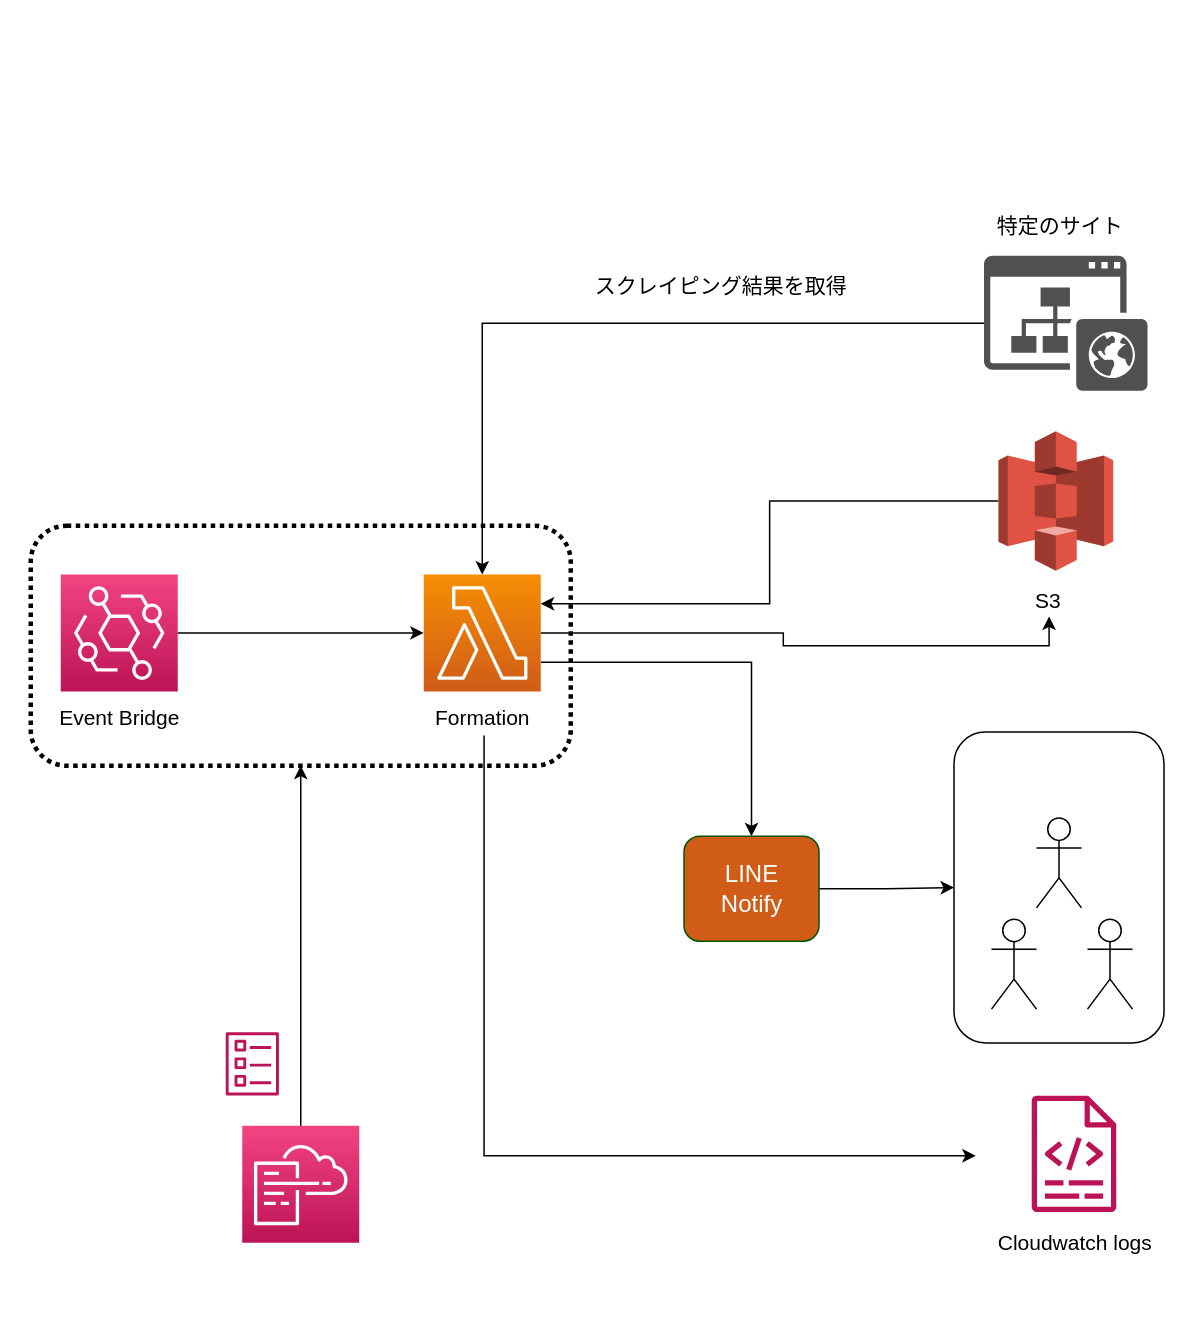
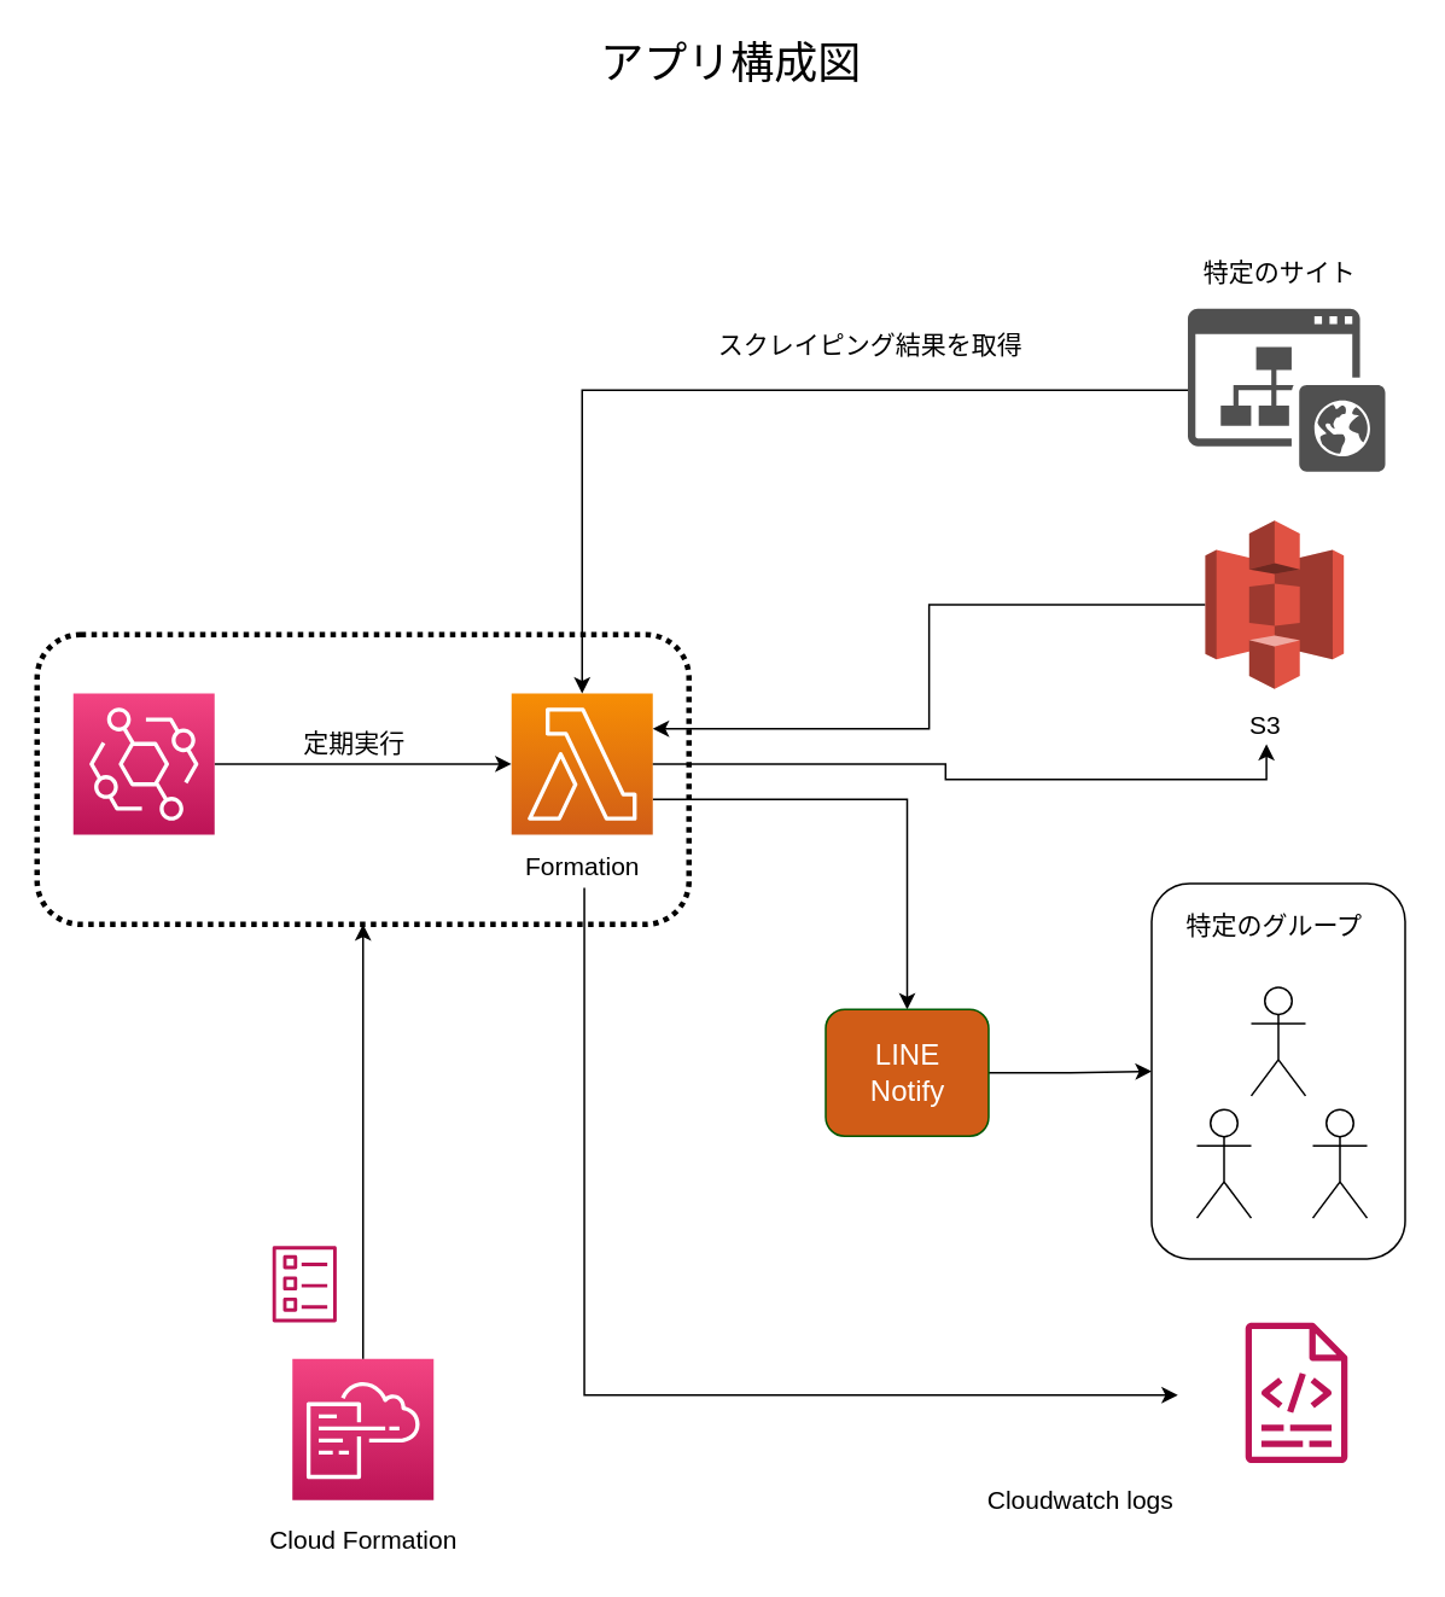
  <mxCell id="0" />
  <mxCell id="1" parent="0" />
  <mxCell id="2" value="" style="rounded=1;whiteSpace=wrap;html=1;fontSize=12;fontColor=#FFFFFF;strokeWidth=3;dashed=1;dashPattern=1 1;fillColor=none;" parent="1" vertex="1"><mxGeometry x="20" y="350" width="360" height="160" as="geometry" /></mxCell>
  <mxCell id="3" value="" style="rounded=1;whiteSpace=wrap;html=1;fontSize=16;fontColor=#FFFFFF;strokeWidth=1;fillColor=none;" parent="1" vertex="1"><mxGeometry x="635.5" y="487.5" width="140" height="207.25" as="geometry" /></mxCell>
  <mxCell id="4" style="edgeStyle=orthogonalEdgeStyle;rounded=0;orthogonalLoop=1;jettySize=auto;html=1;exitX=1;exitY=0.5;exitDx=0;exitDy=0;exitPerimeter=0;fontSize=14;" parent="1" source="5" edge="1"><mxGeometry relative="1" as="geometry"><mxPoint x="282" y="421.441" as="targetPoint" /></mxGeometry></mxCell>
  <mxCell id="5" value="" style="points=[[0,0,0],[0.25,0,0],[0.5,0,0],[0.75,0,0],[1,0,0],[0,1,0],[0.25,1,0],[0.5,1,0],[0.75,1,0],[1,1,0],[0,0.25,0],[0,0.5,0],[0,0.75,0],[1,0.25,0],[1,0.5,0],[1,0.75,0]];outlineConnect=0;fontColor=#232F3E;gradientColor=#F34482;gradientDirection=north;fillColor=#BC1356;strokeColor=#ffffff;dashed=0;verticalLabelPosition=bottom;verticalAlign=top;align=center;html=1;fontSize=12;fontStyle=0;aspect=fixed;shape=mxgraph.aws4.resourceIcon;resIcon=mxgraph.aws4.eventbridge;" parent="1" vertex="1"><mxGeometry x="40" y="382.5" width="78" height="78" as="geometry" /></mxCell>
- <mxCell id="7" value="Event Bridge" style="text;html=1;align=center;verticalAlign=middle;resizable=0;points=[];autosize=1;strokeColor=none;fontSize=14;" parent="1" vertex="1"><mxGeometry x="29" y="467.5" width="100" height="20" as="geometry" /></mxCell>
+ <mxCell id="6" value="アプリ構成図" style="text;html=1;align=center;verticalAlign=middle;resizable=0;points=[];autosize=1;strokeColor=none;strokeWidth=1;fontSize=24;" parent="1" vertex="1"><mxGeometry x="323" y="20" width="160" height="30" as="geometry" /></mxCell>
  <mxCell id="8" style="edgeStyle=orthogonalEdgeStyle;rounded=0;orthogonalLoop=1;jettySize=auto;html=1;exitX=1;exitY=0.75;exitDx=0;exitDy=0;exitPerimeter=0;fontSize=12;fontColor=#FFFFFF;" parent="1" source="11" target="20" edge="1"><mxGeometry relative="1" as="geometry" /></mxCell>
  <mxCell id="9" style="edgeStyle=orthogonalEdgeStyle;rounded=0;orthogonalLoop=1;jettySize=auto;html=1;exitX=0.512;exitY=1.116;exitDx=0;exitDy=0;exitPerimeter=0;fontSize=12;fontColor=#FFFFFF;" parent="1" source="12" edge="1"><mxGeometry relative="1" as="geometry"><mxPoint x="650" y="770" as="targetPoint" /><Array as="points"><mxPoint x="322" y="770" /><mxPoint x="650" y="770" /></Array></mxGeometry></mxCell>
  <mxCell id="10" style="edgeStyle=orthogonalEdgeStyle;rounded=0;orthogonalLoop=1;jettySize=auto;html=1;exitX=0;exitY=0.5;exitDx=0;exitDy=0;exitPerimeter=0;entryX=1;entryY=0.25;entryDx=0;entryDy=0;entryPerimeter=0;" edge="1" parent="1" source="30" target="11"><mxGeometry relative="1" as="geometry"><mxPoint x="440" y="300" as="targetPoint" /></mxGeometry></mxCell>
  <mxCell id="11" value="" style="points=[[0,0,0],[0.25,0,0],[0.5,0,0],[0.75,0,0],[1,0,0],[0,1,0],[0.25,1,0],[0.5,1,0],[0.75,1,0],[1,1,0],[0,0.25,0],[0,0.5,0],[0,0.75,0],[1,0.25,0],[1,0.5,0],[1,0.75,0]];outlineConnect=0;fontColor=#232F3E;gradientColor=#F78E04;gradientDirection=north;fillColor=#D05C17;strokeColor=#ffffff;dashed=0;verticalLabelPosition=bottom;verticalAlign=top;align=center;html=1;fontSize=12;fontStyle=0;aspect=fixed;shape=mxgraph.aws4.resourceIcon;resIcon=mxgraph.aws4.lambda;" parent="1" vertex="1"><mxGeometry x="282" y="382.5" width="78" height="78" as="geometry" /></mxCell>
  <mxCell id="12" value="Formation" style="text;html=1;align=center;verticalAlign=middle;resizable=0;points=[];autosize=1;strokeColor=none;fontSize=14;" parent="1" vertex="1"><mxGeometry x="271" y="467.5" width="100" height="20" as="geometry" /></mxCell>
  <mxCell id="13" value="" style="outlineConnect=0;fontColor=#232F3E;gradientColor=none;fillColor=#BC1356;strokeColor=none;dashed=0;verticalLabelPosition=bottom;verticalAlign=top;align=center;html=1;fontSize=12;fontStyle=0;aspect=fixed;pointerEvents=1;shape=mxgraph.aws4.logs;" parent="1" vertex="1"><mxGeometry x="663.39" y="730" width="104.22" height="77.5" as="geometry" /></mxCell>
  <mxCell id="14" style="edgeStyle=orthogonalEdgeStyle;rounded=0;orthogonalLoop=1;jettySize=auto;html=1;fontSize=12;fontColor=#FFFFFF;" parent="1" source="15" target="11" edge="1"><mxGeometry relative="1" as="geometry" /></mxCell>
  <mxCell id="15" value="" style="pointerEvents=1;shadow=0;dashed=0;html=1;strokeColor=none;fillColor=#505050;labelPosition=center;verticalLabelPosition=bottom;verticalAlign=top;outlineConnect=0;align=center;shape=mxgraph.office.sites.website_public;fontSize=16;" parent="1" vertex="1"><mxGeometry x="655.5" y="170" width="109" height="90" as="geometry" /></mxCell>
- <mxCell id="16" value="Cloudwatch logs" style="text;html=1;align=center;verticalAlign=middle;resizable=0;points=[];autosize=1;strokeColor=none;fontSize=14;" parent="1" vertex="1"><mxGeometry x="655.5" y="817.5" width="120" height="20" as="geometry" /></mxCell>
+ <mxCell id="16" value="Cloudwatch logs" style="text;html=1;align=center;verticalAlign=middle;resizable=0;points=[];autosize=1;strokeColor=none;fontSize=14;" parent="1" vertex="1"><mxGeometry x="535.5" y="817.5" width="120" height="20" as="geometry" /></mxCell>
  <mxCell id="17" value="特定のサイト" style="text;html=1;align=center;verticalAlign=middle;resizable=0;points=[];autosize=1;strokeColor=none;fontSize=14;" parent="1" vertex="1"><mxGeometry x="655.5" y="140" width="100" height="20" as="geometry" /></mxCell>
+ <mxCell id="18" value="定期実行" style="text;html=1;align=center;verticalAlign=middle;resizable=0;points=[];autosize=1;strokeColor=none;fontSize=14;" parent="1" vertex="1"><mxGeometry x="160" y="400" width="70" height="20" as="geometry" /></mxCell>
  <mxCell id="19" style="edgeStyle=orthogonalEdgeStyle;rounded=0;orthogonalLoop=1;jettySize=auto;html=1;exitX=1;exitY=0.5;exitDx=0;exitDy=0;fontSize=12;fontColor=#FFFFFF;" parent="1" source="20" target="3" edge="1"><mxGeometry relative="1" as="geometry" /></mxCell>
  <mxCell id="20" value="LINE&lt;br&gt;Notify" style="rounded=1;whiteSpace=wrap;html=1;fontSize=16;strokeWidth=1;fillColor=#d05c17;strokeColor=#005700;fontColor=#FFFFFF;" parent="1" vertex="1"><mxGeometry x="455.5" y="557" width="90" height="70" as="geometry" /></mxCell>
  <mxCell id="21" value="" style="shape=umlActor;verticalLabelPosition=bottom;verticalAlign=top;html=1;outlineConnect=0;fontSize=16;fontColor=#FFFFFF;strokeWidth=1;" parent="1" vertex="1"><mxGeometry x="690.5" y="544.75" width="30" height="60" as="geometry" /></mxCell>
  <mxCell id="22" value="" style="shape=umlActor;verticalLabelPosition=bottom;verticalAlign=top;html=1;outlineConnect=0;fontSize=16;fontColor=#FFFFFF;strokeWidth=1;" parent="1" vertex="1"><mxGeometry x="660.5" y="612.25" width="30" height="60" as="geometry" /></mxCell>
  <mxCell id="23" value="" style="shape=umlActor;verticalLabelPosition=bottom;verticalAlign=top;html=1;outlineConnect=0;fontSize=16;fontColor=#FFFFFF;strokeWidth=1;" parent="1" vertex="1"><mxGeometry x="724.5" y="612.25" width="30" height="60" as="geometry" /></mxCell>
  <mxCell id="24" value="スクレイピング結果を取得" style="text;html=1;align=center;verticalAlign=middle;resizable=0;points=[];autosize=1;strokeColor=none;fontSize=14;" parent="1" vertex="1"><mxGeometry x="390" y="180" width="180" height="20" as="geometry" /></mxCell>
  <mxCell id="25" value="" style="points=[[0,0,0],[0.25,0,0],[0.5,0,0],[0.75,0,0],[1,0,0],[0,1,0],[0.25,1,0],[0.5,1,0],[0.75,1,0],[1,1,0],[0,0.25,0],[0,0.5,0],[0,0.75,0],[1,0.25,0],[1,0.5,0],[1,0.75,0]];points=[[0,0,0],[0.25,0,0],[0.5,0,0],[0.75,0,0],[1,0,0],[0,1,0],[0.25,1,0],[0.5,1,0],[0.75,1,0],[1,1,0],[0,0.25,0],[0,0.5,0],[0,0.75,0],[1,0.25,0],[1,0.5,0],[1,0.75,0]];outlineConnect=0;fontColor=#232F3E;gradientColor=#F34482;gradientDirection=north;fillColor=#BC1356;strokeColor=#ffffff;dashed=0;verticalLabelPosition=bottom;verticalAlign=top;align=center;html=1;fontSize=12;fontStyle=0;aspect=fixed;shape=mxgraph.aws4.resourceIcon;resIcon=mxgraph.aws4.cloudformation;" parent="1" vertex="1"><mxGeometry x="161" y="750" width="78" height="78" as="geometry" /></mxCell>
+ <mxCell id="26" value="Cloud Formation" style="text;html=1;align=center;verticalAlign=middle;resizable=0;points=[];autosize=1;strokeColor=none;fontSize=14;" parent="1" vertex="1"><mxGeometry x="140" y="840" width="120" height="20" as="geometry" /></mxCell>
  <mxCell id="27" value="" style="outlineConnect=0;fontColor=#232F3E;gradientColor=none;fillColor=#BC1356;strokeColor=none;dashed=0;verticalLabelPosition=bottom;verticalAlign=top;align=center;html=1;fontSize=12;fontStyle=0;aspect=fixed;pointerEvents=1;shape=mxgraph.aws4.template;" parent="1" vertex="1"><mxGeometry x="150" y="687.5" width="35.42" height="42.5" as="geometry" /></mxCell>
  <mxCell id="28" style="edgeStyle=orthogonalEdgeStyle;rounded=0;orthogonalLoop=1;jettySize=auto;html=1;exitX=0.5;exitY=0;exitDx=0;exitDy=0;exitPerimeter=0;fontSize=14;entryX=0.5;entryY=1;entryDx=0;entryDy=0;" parent="1" source="25" target="2" edge="1"><mxGeometry relative="1" as="geometry"><mxPoint x="211" y="520" as="targetPoint" /><mxPoint x="129" y="600.06" as="sourcePoint" /></mxGeometry></mxCell>
+ <mxCell id="29" value="特定のグループ" style="text;html=1;align=center;verticalAlign=middle;resizable=0;points=[];autosize=1;strokeColor=none;fontSize=14;" parent="1" vertex="1"><mxGeometry x="648.39" y="500.5" width="110" height="20" as="geometry" /></mxCell>
  <mxCell id="30" value="" style="outlineConnect=0;dashed=0;verticalLabelPosition=bottom;verticalAlign=top;align=center;html=1;shape=mxgraph.aws3.s3;fillColor=#E05243;gradientColor=none;" vertex="1" parent="1"><mxGeometry x="665.14" y="287" width="76.5" height="93" as="geometry" /></mxCell>
  <mxCell id="31" style="edgeStyle=orthogonalEdgeStyle;rounded=0;orthogonalLoop=1;jettySize=auto;html=1;fontSize=12;fontColor=#FFFFFF;exitX=1;exitY=0.5;exitDx=0;exitDy=0;exitPerimeter=0;entryX=0.517;entryY=1.025;entryDx=0;entryDy=0;entryPerimeter=0;" edge="1" parent="1" source="11" target="32"><mxGeometry relative="1" as="geometry"><mxPoint x="677.25" y="346" as="sourcePoint" /><mxPoint x="706" y="410" as="targetPoint" /></mxGeometry></mxCell>
  <mxCell id="32" value="S3" style="text;html=1;align=center;verticalAlign=middle;resizable=0;points=[];autosize=1;strokeColor=none;fontSize=14;" vertex="1" parent="1"><mxGeometry x="683.39" y="390" width="30" height="20" as="geometry" /></mxCell>
